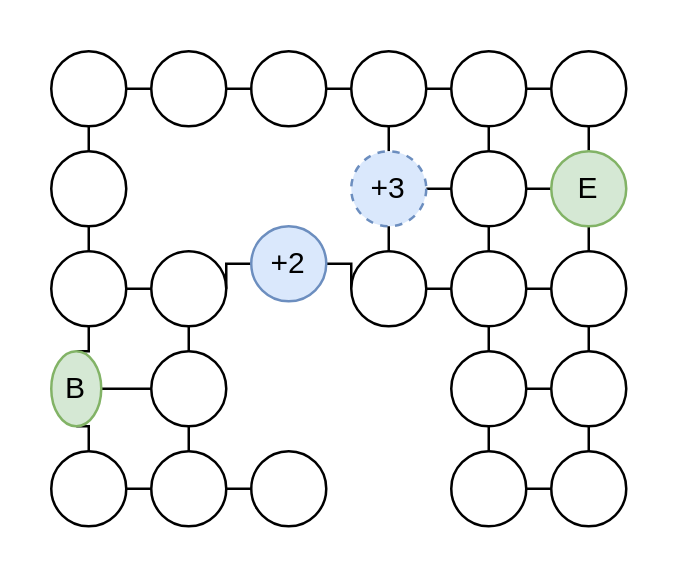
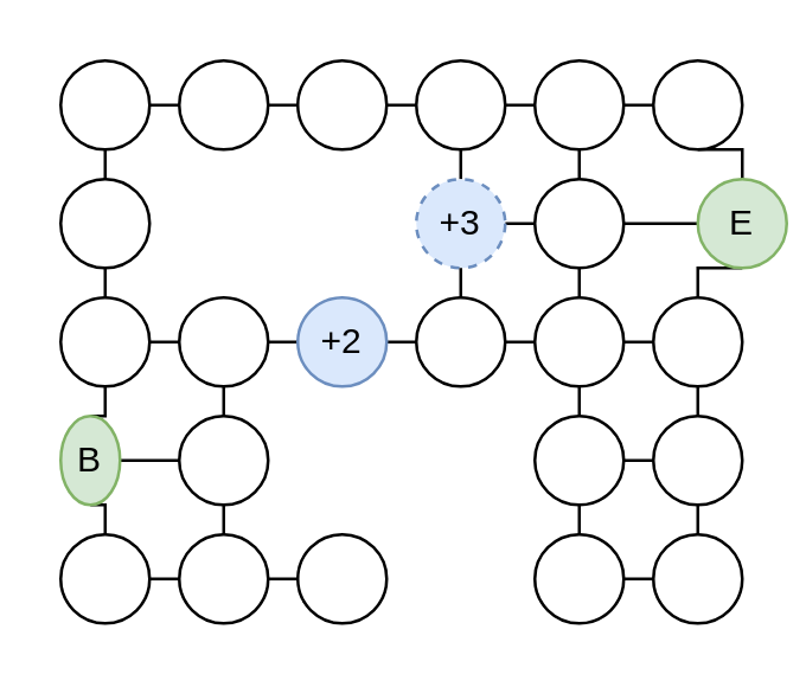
  <mxCell id="0" />
  <mxCell id="1" parent="0" />
  <mxCell id="2" style="edgeStyle=orthogonalEdgeStyle;rounded=0;orthogonalLoop=1;jettySize=auto;html=1;exitX=1;exitY=0.5;exitDx=0;exitDy=0;entryX=0;entryY=0.5;entryDx=0;entryDy=0;endArrow=none;endFill=0;" parent="1" source="3" target="5" edge="1"><mxGeometry relative="1" as="geometry" /></mxCell>
  <mxCell id="3" value="" style="ellipse;whiteSpace=wrap;html=1;aspect=fixed;labelBackgroundColor=none;rounded=0;" parent="1" vertex="1"><mxGeometry x="20" y="20" width="30" height="30" as="geometry" /></mxCell>
  <mxCell id="4" style="edgeStyle=orthogonalEdgeStyle;rounded=0;orthogonalLoop=1;jettySize=auto;html=1;exitX=1;exitY=0.5;exitDx=0;exitDy=0;entryX=0;entryY=0.5;entryDx=0;entryDy=0;endArrow=none;endFill=0;" parent="1" source="5" target="7" edge="1"><mxGeometry relative="1" as="geometry" /></mxCell>
  <mxCell id="5" value="" style="ellipse;whiteSpace=wrap;html=1;aspect=fixed;labelBackgroundColor=none;rounded=0;" parent="1" vertex="1"><mxGeometry x="60" y="20" width="30" height="30" as="geometry" /></mxCell>
  <mxCell id="6" style="edgeStyle=orthogonalEdgeStyle;rounded=0;orthogonalLoop=1;jettySize=auto;html=1;exitX=1;exitY=0.5;exitDx=0;exitDy=0;entryX=0;entryY=0.5;entryDx=0;entryDy=0;endArrow=none;endFill=0;" parent="1" source="7" target="19" edge="1"><mxGeometry relative="1" as="geometry" /></mxCell>
  <mxCell id="7" value="" style="ellipse;whiteSpace=wrap;html=1;aspect=fixed;labelBackgroundColor=none;rounded=0;" parent="1" vertex="1"><mxGeometry x="100" y="20" width="30" height="30" as="geometry" /></mxCell>
  <mxCell id="8" style="edgeStyle=orthogonalEdgeStyle;rounded=0;orthogonalLoop=1;jettySize=auto;html=1;exitX=0.5;exitY=0;exitDx=0;exitDy=0;entryX=0.5;entryY=1;entryDx=0;entryDy=0;endArrow=none;endFill=0;" parent="1" source="10" target="3" edge="1"><mxGeometry relative="1" as="geometry" /></mxCell>
  <mxCell id="9" style="edgeStyle=orthogonalEdgeStyle;rounded=0;orthogonalLoop=1;jettySize=auto;html=1;exitX=0.5;exitY=1;exitDx=0;exitDy=0;entryX=0.5;entryY=0;entryDx=0;entryDy=0;endArrow=none;endFill=0;" parent="1" source="10" target="12" edge="1"><mxGeometry relative="1" as="geometry" /></mxCell>
  <mxCell id="10" value="" style="ellipse;whiteSpace=wrap;html=1;aspect=fixed;labelBackgroundColor=none;rounded=0;" parent="1" vertex="1"><mxGeometry x="20" y="60" width="30" height="30" as="geometry" /></mxCell>
  <mxCell id="11" style="edgeStyle=orthogonalEdgeStyle;rounded=0;orthogonalLoop=1;jettySize=auto;html=1;exitX=1;exitY=0.5;exitDx=0;exitDy=0;entryX=0;entryY=0.5;entryDx=0;entryDy=0;endArrow=none;endFill=0;" parent="1" source="12" target="14" edge="1"><mxGeometry relative="1" as="geometry" /></mxCell>
  <mxCell id="12" value="" style="ellipse;whiteSpace=wrap;html=1;aspect=fixed;labelBackgroundColor=none;rounded=0;" parent="1" vertex="1"><mxGeometry x="20" y="100" width="30" height="30" as="geometry" /></mxCell>
  <mxCell id="13" style="edgeStyle=orthogonalEdgeStyle;rounded=0;orthogonalLoop=1;jettySize=auto;html=1;exitX=0.5;exitY=1;exitDx=0;exitDy=0;entryX=0.5;entryY=0;entryDx=0;entryDy=0;endArrow=none;endFill=0;" parent="1" source="14" target="47" edge="1"><mxGeometry relative="1" as="geometry" /></mxCell>
  <mxCell id="14" value="" style="ellipse;whiteSpace=wrap;html=1;aspect=fixed;labelBackgroundColor=none;rounded=0;" parent="1" vertex="1"><mxGeometry x="60" y="100" width="30" height="30" as="geometry" /></mxCell>
  <mxCell id="15" style="edgeStyle=orthogonalEdgeStyle;rounded=0;orthogonalLoop=1;jettySize=auto;html=1;exitX=0;exitY=0.5;exitDx=0;exitDy=0;entryX=1;entryY=0.5;entryDx=0;entryDy=0;endArrow=none;endFill=0;" parent="1" source="17" target="14" edge="1"><mxGeometry relative="1" as="geometry" /></mxCell>
  <mxCell id="16" style="edgeStyle=orthogonalEdgeStyle;rounded=0;orthogonalLoop=1;jettySize=auto;html=1;exitX=1;exitY=0.5;exitDx=0;exitDy=0;entryX=0;entryY=0.5;entryDx=0;entryDy=0;endArrow=none;endFill=0;" parent="1" source="17" target="32" edge="1"><mxGeometry relative="1" as="geometry" /></mxCell>
- <mxCell id="17" value="+2" style="ellipse;whiteSpace=wrap;html=1;aspect=fixed;labelBackgroundColor=none;rounded=0;fillColor=#dae8fc;strokeColor=#6c8ebf;" parent="1" vertex="1"><mxGeometry x="100" y="90" width="30" height="30" as="geometry" /></mxCell>
+ <mxCell id="17" value="+2" style="ellipse;whiteSpace=wrap;html=1;aspect=fixed;labelBackgroundColor=none;rounded=0;fillColor=#dae8fc;strokeColor=#6c8ebf;" parent="1" vertex="1"><mxGeometry x="100" y="100" width="30" height="30" as="geometry" /></mxCell>
  <mxCell id="18" style="edgeStyle=orthogonalEdgeStyle;rounded=0;orthogonalLoop=1;jettySize=auto;html=1;exitX=1;exitY=0.5;exitDx=0;exitDy=0;entryX=0;entryY=0.5;entryDx=0;entryDy=0;endArrow=none;endFill=0;" parent="1" source="19" target="21" edge="1"><mxGeometry relative="1" as="geometry" /></mxCell>
  <mxCell id="19" value="" style="ellipse;whiteSpace=wrap;html=1;aspect=fixed;labelBackgroundColor=none;rounded=0;" parent="1" vertex="1"><mxGeometry x="140" y="20" width="30" height="30" as="geometry" /></mxCell>
  <mxCell id="20" style="edgeStyle=orthogonalEdgeStyle;rounded=0;orthogonalLoop=1;jettySize=auto;html=1;exitX=1;exitY=0.5;exitDx=0;exitDy=0;entryX=0;entryY=0.5;entryDx=0;entryDy=0;endArrow=none;endFill=0;" parent="1" source="21" target="23" edge="1"><mxGeometry relative="1" as="geometry" /></mxCell>
  <mxCell id="21" value="" style="ellipse;whiteSpace=wrap;html=1;aspect=fixed;labelBackgroundColor=none;rounded=0;" parent="1" vertex="1"><mxGeometry x="180" y="20" width="30" height="30" as="geometry" /></mxCell>
  <mxCell id="22" style="edgeStyle=orthogonalEdgeStyle;rounded=0;orthogonalLoop=1;jettySize=auto;html=1;exitX=0.5;exitY=1;exitDx=0;exitDy=0;entryX=0.5;entryY=0;entryDx=0;entryDy=0;endArrow=none;endFill=0;" parent="1" source="23" target="37" edge="1"><mxGeometry relative="1" as="geometry" /></mxCell>
  <mxCell id="23" value="" style="ellipse;whiteSpace=wrap;html=1;aspect=fixed;labelBackgroundColor=none;rounded=0;" parent="1" vertex="1"><mxGeometry x="220" y="20" width="30" height="30" as="geometry" /></mxCell>
  <mxCell id="24" style="edgeStyle=orthogonalEdgeStyle;rounded=0;orthogonalLoop=1;jettySize=auto;html=1;exitX=0.5;exitY=0;exitDx=0;exitDy=0;entryX=0.5;entryY=1;entryDx=0;entryDy=0;endArrow=none;endFill=0;" parent="1" source="26" target="19" edge="1"><mxGeometry relative="1" as="geometry" /></mxCell>
  <mxCell id="25" style="edgeStyle=orthogonalEdgeStyle;rounded=0;orthogonalLoop=1;jettySize=auto;html=1;exitX=1;exitY=0.5;exitDx=0;exitDy=0;entryX=0;entryY=0.5;entryDx=0;entryDy=0;endArrow=none;endFill=0;" parent="1" source="26" target="30" edge="1"><mxGeometry relative="1" as="geometry" /></mxCell>
  <mxCell id="26" value="+3" style="ellipse;whiteSpace=wrap;html=1;aspect=fixed;labelBackgroundColor=none;rounded=0;fillColor=#dae8fc;strokeColor=#6c8ebf;dashed=1;" parent="1" vertex="1"><mxGeometry x="140" y="60" width="30" height="30" as="geometry" /></mxCell>
  <mxCell id="27" style="edgeStyle=orthogonalEdgeStyle;rounded=0;orthogonalLoop=1;jettySize=auto;html=1;exitX=0.5;exitY=0;exitDx=0;exitDy=0;entryX=0.5;entryY=1;entryDx=0;entryDy=0;endArrow=none;endFill=0;" parent="1" source="30" target="21" edge="1"><mxGeometry relative="1" as="geometry" /></mxCell>
  <mxCell id="28" style="edgeStyle=orthogonalEdgeStyle;rounded=0;orthogonalLoop=1;jettySize=auto;html=1;exitX=1;exitY=0.5;exitDx=0;exitDy=0;entryX=0;entryY=0.5;entryDx=0;entryDy=0;endArrow=none;endFill=0;" parent="1" source="30" target="37" edge="1"><mxGeometry relative="1" as="geometry" /></mxCell>
  <mxCell id="29" style="edgeStyle=orthogonalEdgeStyle;rounded=0;orthogonalLoop=1;jettySize=auto;html=1;exitX=0.5;exitY=1;exitDx=0;exitDy=0;entryX=0.5;entryY=0;entryDx=0;entryDy=0;endArrow=none;endFill=0;" parent="1" source="30" target="35" edge="1"><mxGeometry relative="1" as="geometry" /></mxCell>
  <mxCell id="30" value="" style="ellipse;whiteSpace=wrap;html=1;aspect=fixed;labelBackgroundColor=none;rounded=0;" parent="1" vertex="1"><mxGeometry x="180" y="60" width="30" height="30" as="geometry" /></mxCell>
  <mxCell id="31" style="edgeStyle=orthogonalEdgeStyle;rounded=0;orthogonalLoop=1;jettySize=auto;html=1;exitX=0.5;exitY=0;exitDx=0;exitDy=0;entryX=0.5;entryY=1;entryDx=0;entryDy=0;endArrow=none;endFill=0;" parent="1" source="32" target="26" edge="1"><mxGeometry relative="1" as="geometry" /></mxCell>
  <mxCell id="32" value="" style="ellipse;whiteSpace=wrap;html=1;aspect=fixed;labelBackgroundColor=none;rounded=0;" parent="1" vertex="1"><mxGeometry x="140" y="100" width="30" height="30" as="geometry" /></mxCell>
  <mxCell id="33" style="edgeStyle=orthogonalEdgeStyle;rounded=0;orthogonalLoop=1;jettySize=auto;html=1;exitX=0;exitY=0.5;exitDx=0;exitDy=0;entryX=1;entryY=0.5;entryDx=0;entryDy=0;endArrow=none;endFill=0;" parent="1" source="35" target="32" edge="1"><mxGeometry relative="1" as="geometry" /></mxCell>
  <mxCell id="34" style="edgeStyle=orthogonalEdgeStyle;rounded=0;orthogonalLoop=1;jettySize=auto;html=1;exitX=1;exitY=0.5;exitDx=0;exitDy=0;entryX=0;entryY=0.5;entryDx=0;entryDy=0;endArrow=none;endFill=0;" parent="1" source="35" target="39" edge="1"><mxGeometry relative="1" as="geometry" /></mxCell>
  <mxCell id="35" value="" style="ellipse;whiteSpace=wrap;html=1;aspect=fixed;labelBackgroundColor=none;rounded=0;" parent="1" vertex="1"><mxGeometry x="180" y="100" width="30" height="30" as="geometry" /></mxCell>
  <mxCell id="36" style="edgeStyle=orthogonalEdgeStyle;rounded=0;orthogonalLoop=1;jettySize=auto;html=1;exitX=0.5;exitY=1;exitDx=0;exitDy=0;entryX=0.5;entryY=0;entryDx=0;entryDy=0;endArrow=none;endFill=0;" parent="1" source="37" target="39" edge="1"><mxGeometry relative="1" as="geometry" /></mxCell>
- <mxCell id="37" value="E" style="ellipse;whiteSpace=wrap;html=1;aspect=fixed;labelBackgroundColor=none;rounded=0;fillColor=#d5e8d4;strokeColor=#82b366;" parent="1" vertex="1"><mxGeometry x="220" y="60" width="30" height="30" as="geometry" /></mxCell>
+ <mxCell id="37" value="E" style="ellipse;whiteSpace=wrap;html=1;aspect=fixed;labelBackgroundColor=none;rounded=0;fillColor=#d5e8d4;strokeColor=#82b366;" parent="1" vertex="1"><mxGeometry x="235" y="60" width="30" height="30" as="geometry" /></mxCell>
  <mxCell id="38" style="edgeStyle=orthogonalEdgeStyle;rounded=0;orthogonalLoop=1;jettySize=auto;html=1;exitX=0.5;exitY=1;exitDx=0;exitDy=0;entryX=0.5;entryY=0;entryDx=0;entryDy=0;endArrow=none;endFill=0;" parent="1" source="39" target="57" edge="1"><mxGeometry relative="1" as="geometry" /></mxCell>
  <mxCell id="39" value="" style="ellipse;whiteSpace=wrap;html=1;aspect=fixed;labelBackgroundColor=none;rounded=0;" parent="1" vertex="1"><mxGeometry x="220" y="100" width="30" height="30" as="geometry" /></mxCell>
  <mxCell id="40" style="edgeStyle=orthogonalEdgeStyle;rounded=0;orthogonalLoop=1;jettySize=auto;html=1;exitX=1;exitY=0.5;exitDx=0;exitDy=0;entryX=0;entryY=0.5;entryDx=0;entryDy=0;endArrow=none;endFill=0;" parent="1" source="43" target="47" edge="1"><mxGeometry relative="1" as="geometry" /></mxCell>
  <mxCell id="41" style="edgeStyle=orthogonalEdgeStyle;rounded=0;orthogonalLoop=1;jettySize=auto;html=1;exitX=0.5;exitY=0;exitDx=0;exitDy=0;entryX=0.5;entryY=1;entryDx=0;entryDy=0;endArrow=none;endFill=0;" parent="1" source="43" target="12" edge="1"><mxGeometry relative="1" as="geometry" /></mxCell>
  <mxCell id="42" style="edgeStyle=orthogonalEdgeStyle;rounded=0;orthogonalLoop=1;jettySize=auto;html=1;exitX=0.5;exitY=1;exitDx=0;exitDy=0;entryX=0.5;entryY=0;entryDx=0;entryDy=0;endArrow=none;endFill=0;" parent="1" source="43" target="45" edge="1"><mxGeometry relative="1" as="geometry" /></mxCell>
  <mxCell id="43" value="B" style="ellipse;whiteSpace=wrap;html=1;aspect=fixed;labelBackgroundColor=none;rounded=0;fillColor=#d5e8d4;strokeColor=#82b366;" parent="1" vertex="1"><mxGeometry x="20" y="140" width="20" height="30" as="geometry" /></mxCell>
  <mxCell id="44" style="edgeStyle=orthogonalEdgeStyle;rounded=0;orthogonalLoop=1;jettySize=auto;html=1;exitX=1;exitY=0.5;exitDx=0;exitDy=0;entryX=0;entryY=0.5;entryDx=0;entryDy=0;endArrow=none;endFill=0;" parent="1" source="45" target="49" edge="1"><mxGeometry relative="1" as="geometry" /></mxCell>
  <mxCell id="45" value="" style="ellipse;whiteSpace=wrap;html=1;aspect=fixed;labelBackgroundColor=none;rounded=0;" parent="1" vertex="1"><mxGeometry x="20" y="180" width="30" height="30" as="geometry" /></mxCell>
  <mxCell id="46" style="edgeStyle=orthogonalEdgeStyle;rounded=0;orthogonalLoop=1;jettySize=auto;html=1;exitX=0.5;exitY=1;exitDx=0;exitDy=0;entryX=0.5;entryY=0;entryDx=0;entryDy=0;endArrow=none;endFill=0;" parent="1" source="47" target="49" edge="1"><mxGeometry relative="1" as="geometry" /></mxCell>
  <mxCell id="47" value="" style="ellipse;whiteSpace=wrap;html=1;aspect=fixed;labelBackgroundColor=none;rounded=0;" parent="1" vertex="1"><mxGeometry x="60" y="140" width="30" height="30" as="geometry" /></mxCell>
  <mxCell id="48" style="edgeStyle=orthogonalEdgeStyle;rounded=0;orthogonalLoop=1;jettySize=auto;html=1;exitX=1;exitY=0.5;exitDx=0;exitDy=0;entryX=0;entryY=0.5;entryDx=0;entryDy=0;endArrow=none;endFill=0;" parent="1" source="49" target="50" edge="1"><mxGeometry relative="1" as="geometry" /></mxCell>
  <mxCell id="49" value="" style="ellipse;whiteSpace=wrap;html=1;aspect=fixed;labelBackgroundColor=none;rounded=0;" parent="1" vertex="1"><mxGeometry x="60" y="180" width="30" height="30" as="geometry" /></mxCell>
  <mxCell id="50" value="" style="ellipse;whiteSpace=wrap;html=1;aspect=fixed;labelBackgroundColor=none;rounded=0;" parent="1" vertex="1"><mxGeometry x="100" y="180" width="30" height="30" as="geometry" /></mxCell>
  <mxCell id="51" style="edgeStyle=orthogonalEdgeStyle;rounded=0;orthogonalLoop=1;jettySize=auto;html=1;exitX=0.5;exitY=0;exitDx=0;exitDy=0;entryX=0.5;entryY=1;entryDx=0;entryDy=0;endArrow=none;endFill=0;" parent="1" source="52" target="35" edge="1"><mxGeometry relative="1" as="geometry" /></mxCell>
  <mxCell id="52" value="" style="ellipse;whiteSpace=wrap;html=1;aspect=fixed;labelBackgroundColor=none;rounded=0;" parent="1" vertex="1"><mxGeometry x="180" y="140" width="30" height="30" as="geometry" /></mxCell>
  <mxCell id="53" style="edgeStyle=orthogonalEdgeStyle;rounded=0;orthogonalLoop=1;jettySize=auto;html=1;exitX=0.5;exitY=0;exitDx=0;exitDy=0;entryX=0.5;entryY=1;entryDx=0;entryDy=0;endArrow=none;endFill=0;" parent="1" source="55" target="52" edge="1"><mxGeometry relative="1" as="geometry" /></mxCell>
  <mxCell id="54" style="edgeStyle=orthogonalEdgeStyle;rounded=0;orthogonalLoop=1;jettySize=auto;html=1;exitX=1;exitY=0.5;exitDx=0;exitDy=0;entryX=0;entryY=0.5;entryDx=0;entryDy=0;endArrow=none;endFill=0;" parent="1" source="55" target="59" edge="1"><mxGeometry relative="1" as="geometry" /></mxCell>
  <mxCell id="55" value="" style="ellipse;whiteSpace=wrap;html=1;aspect=fixed;labelBackgroundColor=none;rounded=0;" parent="1" vertex="1"><mxGeometry x="180" y="180" width="30" height="30" as="geometry" /></mxCell>
  <mxCell id="56" style="edgeStyle=orthogonalEdgeStyle;rounded=0;orthogonalLoop=1;jettySize=auto;html=1;exitX=0;exitY=0.5;exitDx=0;exitDy=0;entryX=1;entryY=0.5;entryDx=0;entryDy=0;endArrow=none;endFill=0;" parent="1" source="57" target="52" edge="1"><mxGeometry relative="1" as="geometry" /></mxCell>
  <mxCell id="57" value="" style="ellipse;whiteSpace=wrap;html=1;aspect=fixed;labelBackgroundColor=none;rounded=0;" parent="1" vertex="1"><mxGeometry x="220" y="140" width="30" height="30" as="geometry" /></mxCell>
  <mxCell id="58" style="edgeStyle=orthogonalEdgeStyle;rounded=0;orthogonalLoop=1;jettySize=auto;html=1;exitX=0.5;exitY=0;exitDx=0;exitDy=0;entryX=0.5;entryY=1;entryDx=0;entryDy=0;endArrow=none;endFill=0;" parent="1" source="59" target="57" edge="1"><mxGeometry relative="1" as="geometry" /></mxCell>
  <mxCell id="59" value="" style="ellipse;whiteSpace=wrap;html=1;aspect=fixed;labelBackgroundColor=none;rounded=0;" parent="1" vertex="1"><mxGeometry x="220" y="180" width="30" height="30" as="geometry" /></mxCell>
